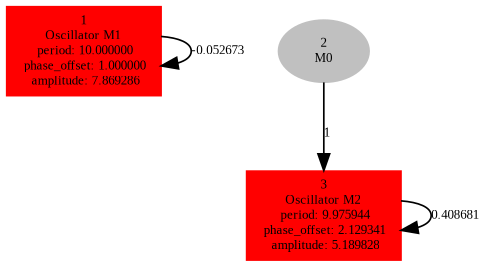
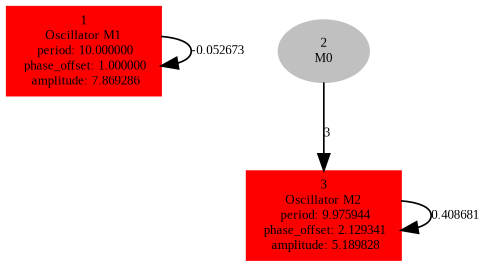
  digraph {
    fontname="Liberation Serif"
    forcelabels=true
    node [color=red fontname="Liberation Serif" fontsize=8 shape=box style=filled]
    edge [fontname="Liberation Serif" fontsize=8]
    n1 [label=<1<BR />Oscillator M1<BR /> period: 10.000000<BR /> phase_offset: 1.000000<BR /> amplitude: 7.869286>]
    n2 [color=grey label=<2<BR/>M0> shape=""]
    n3 [label=<3<BR />Oscillator M2<BR /> period: 9.975944<BR /> phase_offset: 2.129341<BR /> amplitude: 5.189828>]
    n1 -> n1 [label="-0.052673 "]
-   n2 -> n3 [label="1 "]
+   n2 -> n3 [label="3 "]
    n3 -> n3 [label="0.408681 "]
  }
